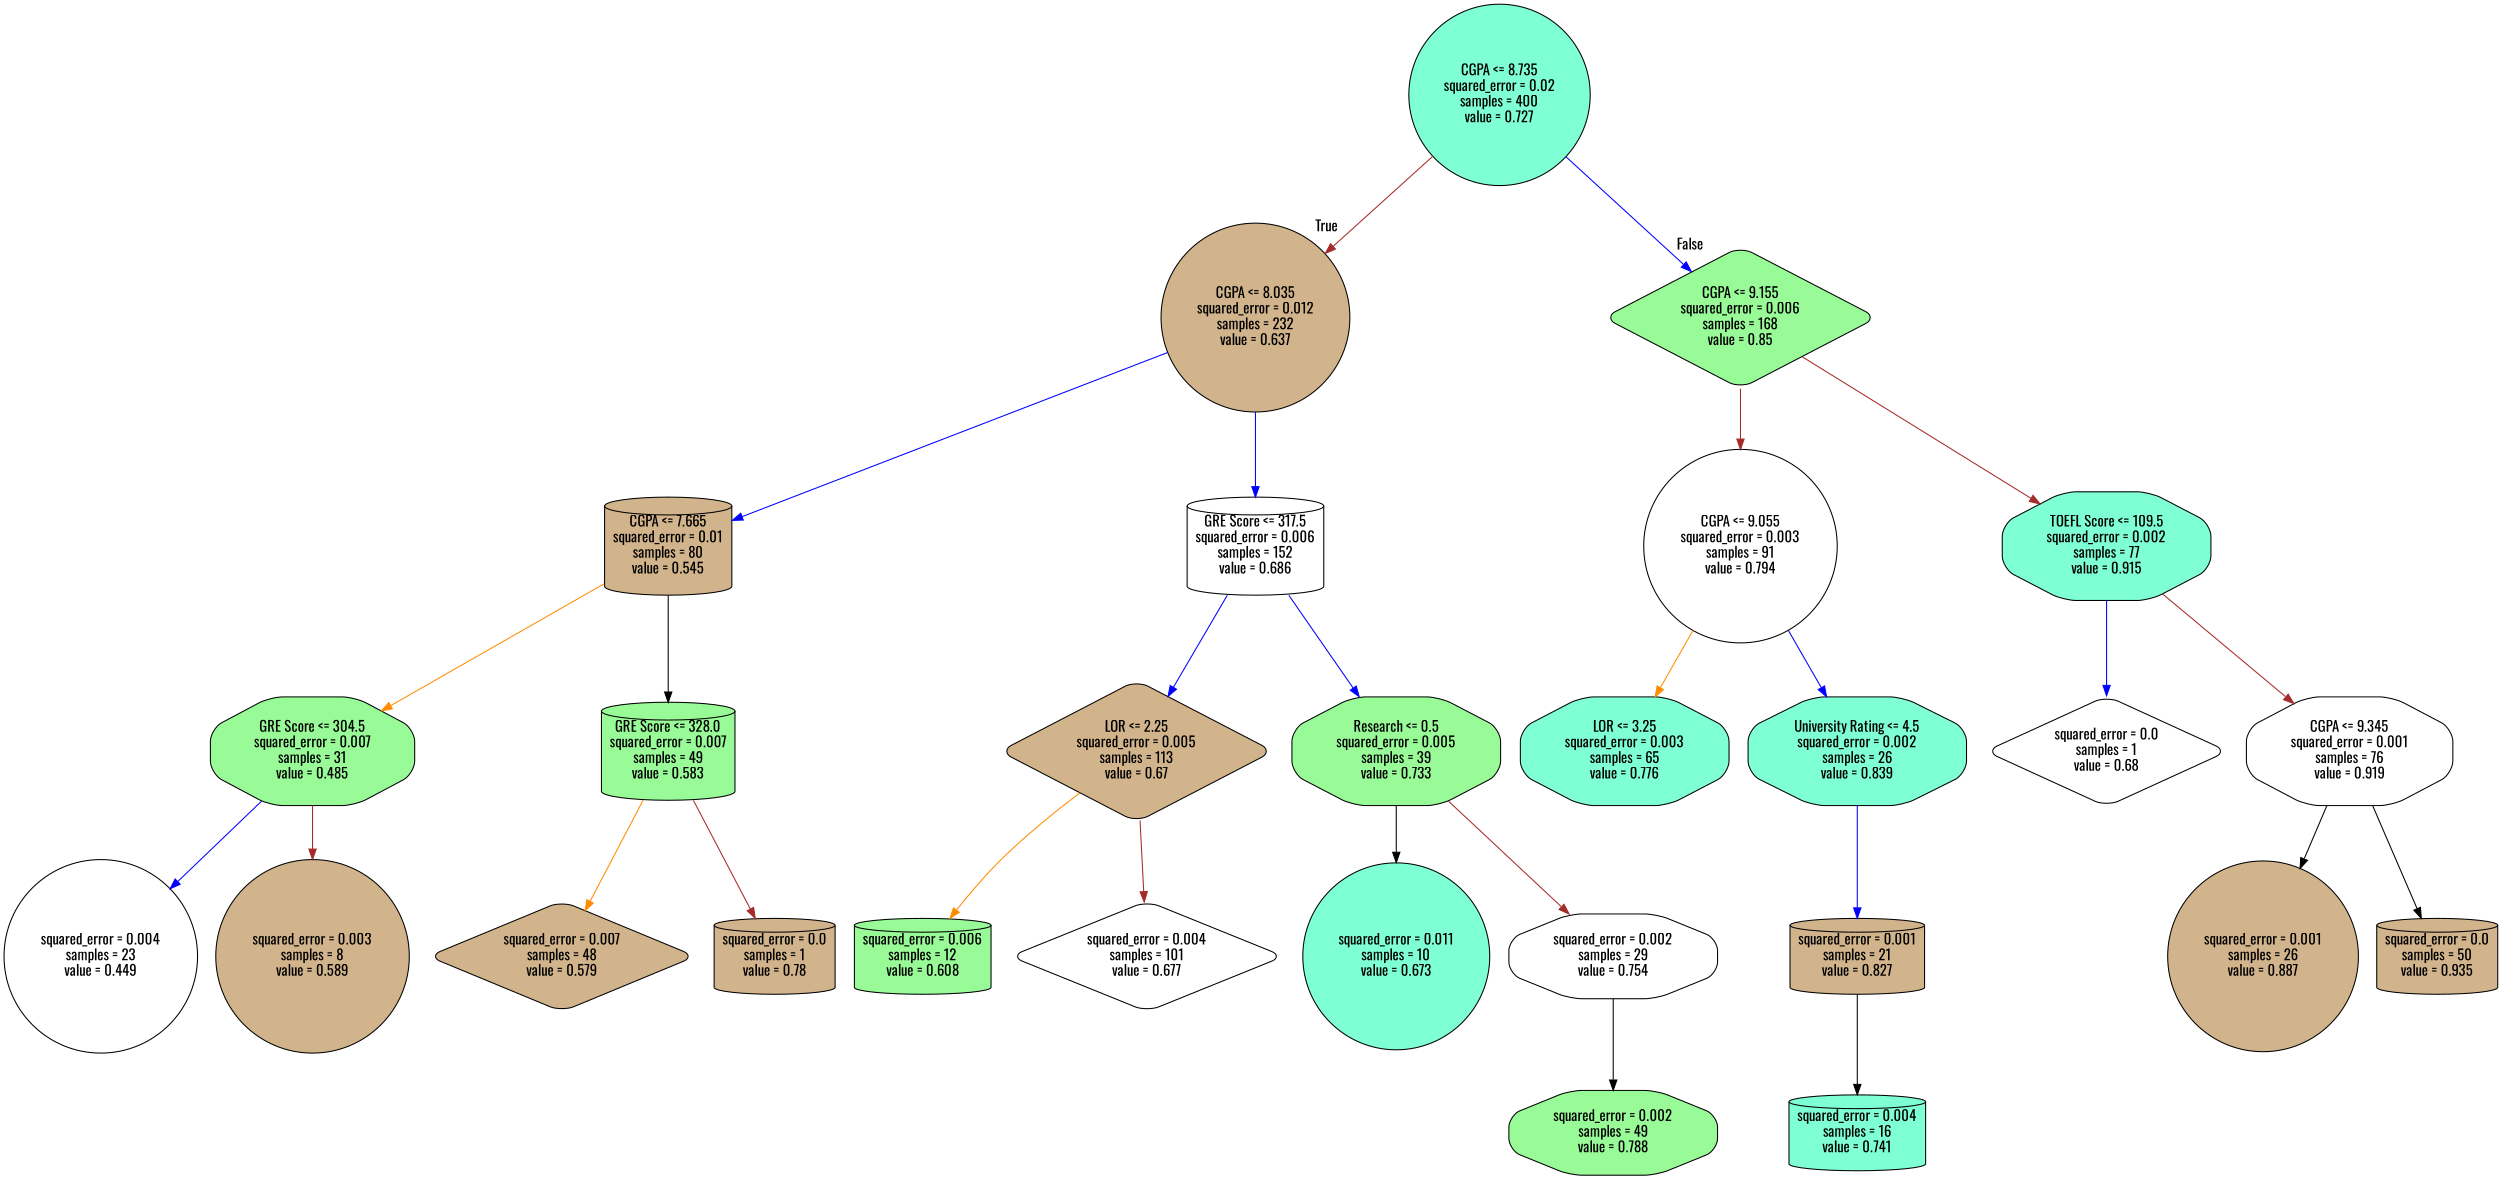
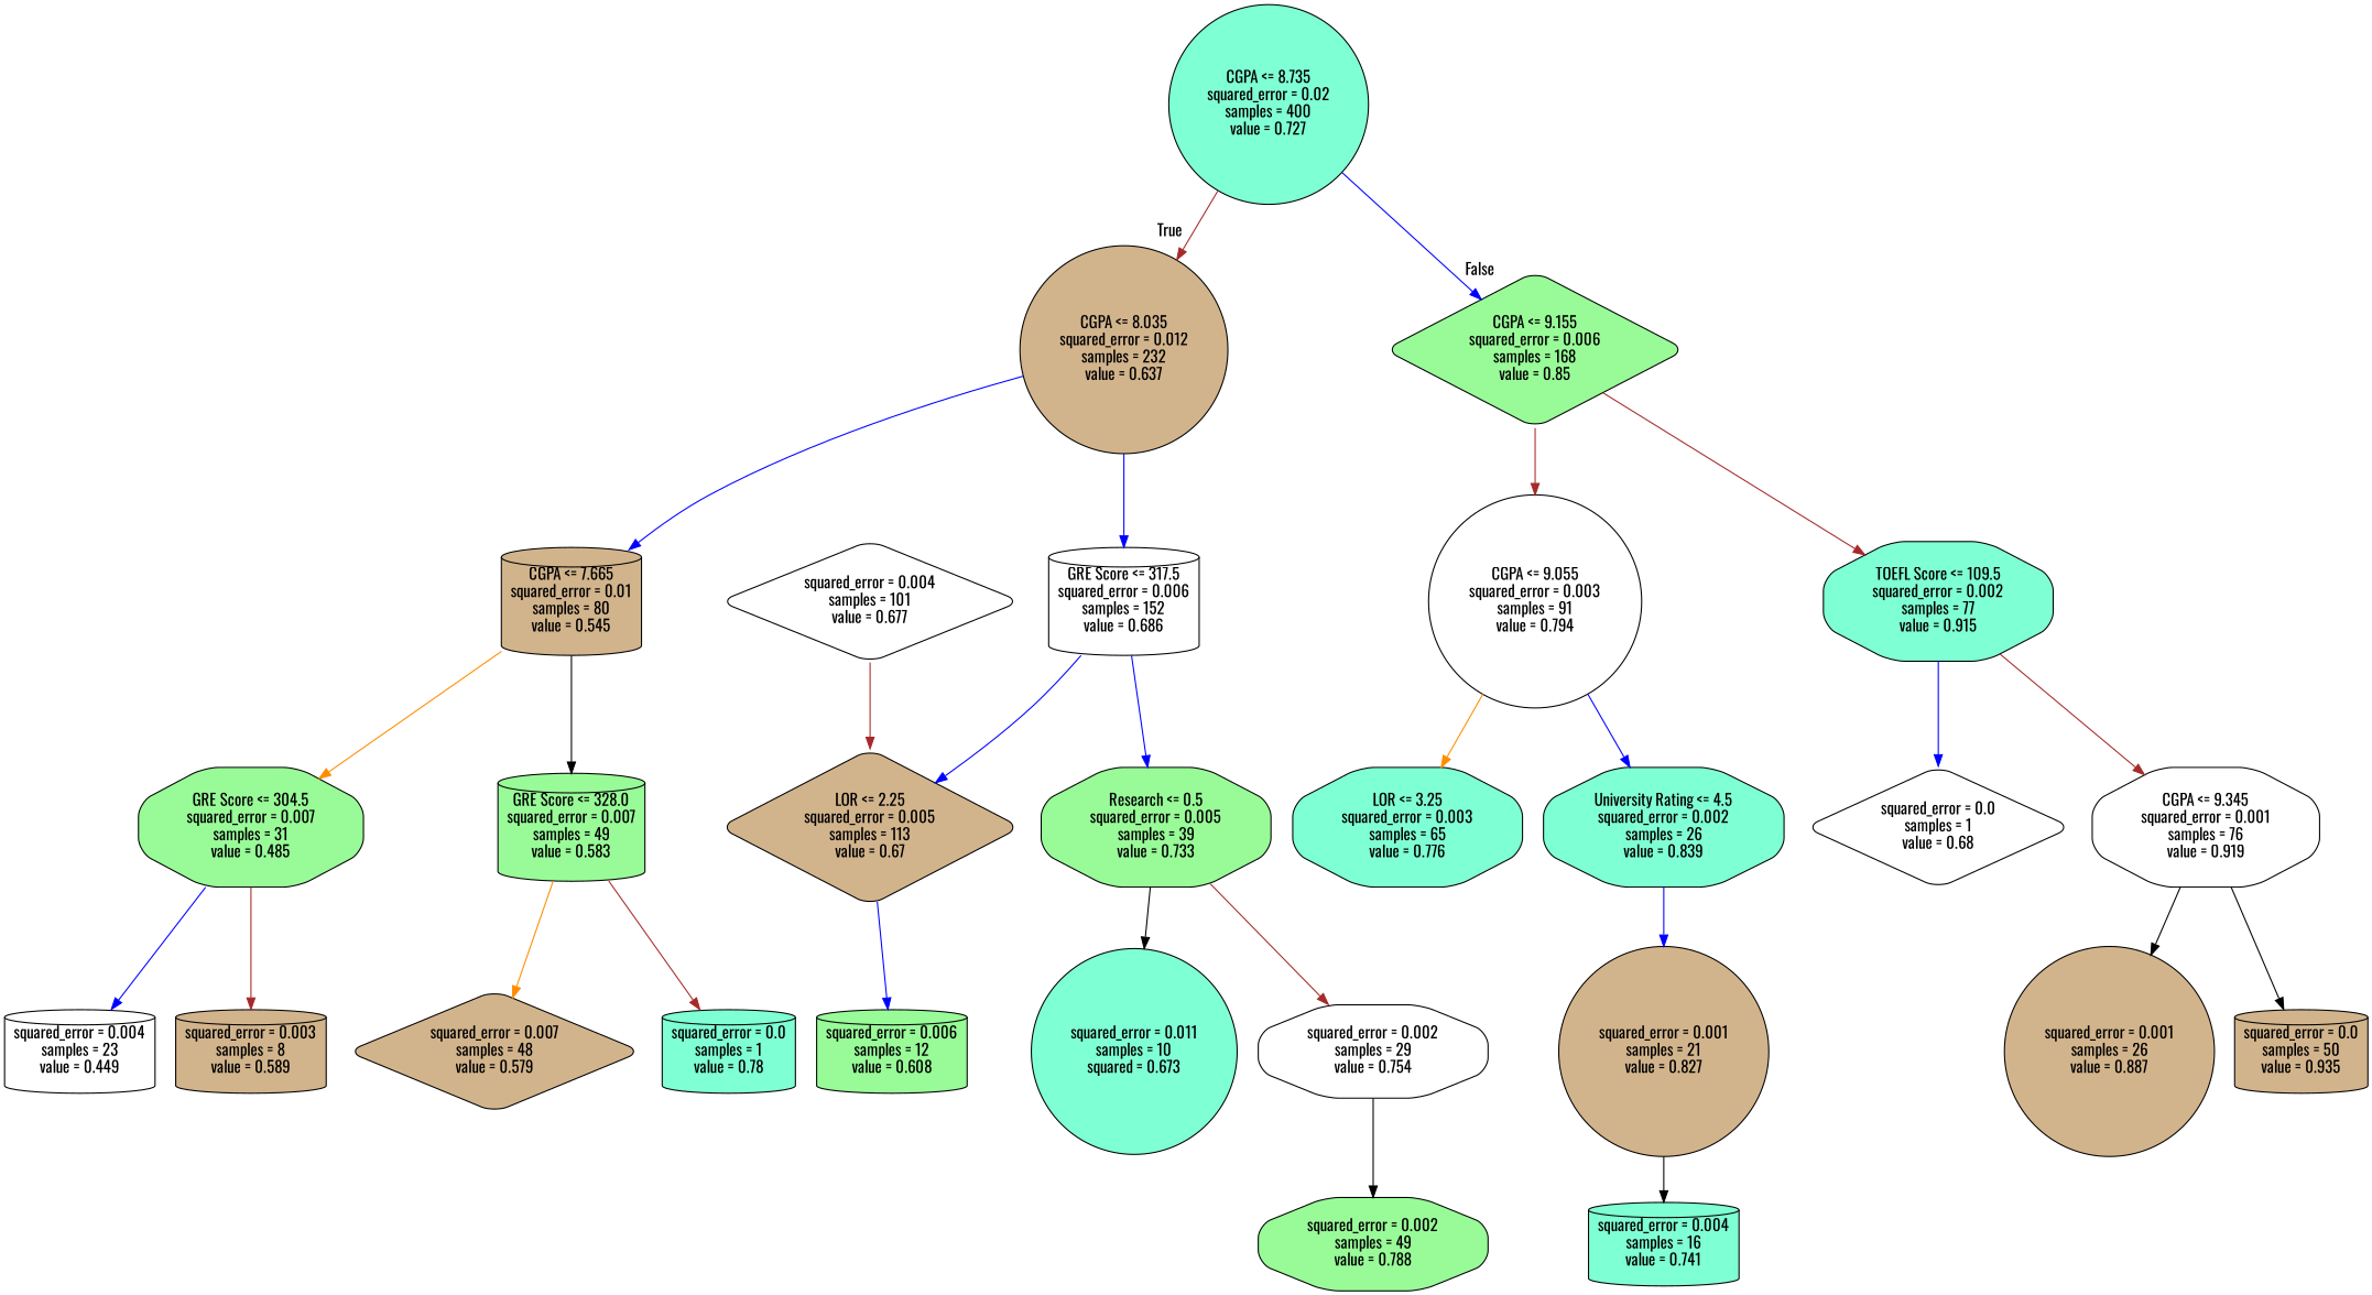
  digraph {
    fontname=Oswald
    node [color=black fillcolor=tan fontname=Oswald shape=cylinder style="filled, rounded"]
    edge [color=blue fontname=Oswald]
    n1 [fillcolor=aquamarine label="CGPA <= 8.735\nsquared_error = 0.02\nsamples = 400\nvalue = 0.727" shape=circle]
    n2 [label="CGPA <= 8.035\nsquared_error = 0.012\nsamples = 232\nvalue = 0.637" shape=circle]
    n3 [fillcolor=palegreen label="CGPA <= 9.155\nsquared_error = 0.006\nsamples = 168\nvalue = 0.85" shape=diamond]
    n4 [label="CGPA <= 7.665\nsquared_error = 0.01\nsamples = 80\nvalue = 0.545"]
    n5 [fillcolor=white label="GRE Score <= 317.5\nsquared_error = 0.006\nsamples = 152\nvalue = 0.686"]
    n6 [fillcolor=white label="CGPA <= 9.055\nsquared_error = 0.003\nsamples = 91\nvalue = 0.794" shape=circle]
    n7 [fillcolor=aquamarine label="TOEFL Score <= 109.5\nsquared_error = 0.002\nsamples = 77\nvalue = 0.915" shape=octagon]
    n8 [fillcolor=palegreen label="GRE Score <= 304.5\nsquared_error = 0.007\nsamples = 31\nvalue = 0.485" shape=octagon]
    n9 [fillcolor=palegreen label="GRE Score <= 328.0\nsquared_error = 0.007\nsamples = 49\nvalue = 0.583"]
    n10 [label="LOR <= 2.25\nsquared_error = 0.005\nsamples = 113\nvalue = 0.67" shape=diamond]
    n11 [fillcolor=palegreen label="Research <= 0.5\nsquared_error = 0.005\nsamples = 39\nvalue = 0.733" shape=octagon]
-   n12 [fillcolor=white label="squared_error = 0.004\nsamples = 23\nvalue = 0.449" shape=circle]
-   n13 [label="squared_error = 0.003\nsamples = 8\nvalue = 0.589" shape=circle]
+   n12 [fillcolor=white label="squared_error = 0.004\nsamples = 23\nvalue = 0.449"]
+   n13 [label="squared_error = 0.003\nsamples = 8\nvalue = 0.589"]
    n14 [label="squared_error = 0.007\nsamples = 48\nvalue = 0.579" shape=diamond]
-   n15 [label="squared_error = 0.0\nsamples = 1\nvalue = 0.78"]
+   n15 [fillcolor=aquamarine label="squared_error = 0.0\nsamples = 1\nvalue = 0.78"]
    n16 [fillcolor=palegreen label="squared_error = 0.006\nsamples = 12\nvalue = 0.608"]
    n17 [fillcolor=white label="squared_error = 0.004\nsamples = 101\nvalue = 0.677" shape=diamond]
-   n18 [fillcolor=aquamarine label="squared_error = 0.011\nsamples = 10\nvalue = 0.673" shape=circle]
+   n18 [fillcolor=aquamarine label="squared_error = 0.011\nsamples = 10\nsquared = 0.673" shape=circle]
    n19 [fillcolor=white label="squared_error = 0.002\nsamples = 29\nvalue = 0.754" shape=octagon]
    n20 [fillcolor=palegreen label="squared_error = 0.002\nsamples = 49\nvalue = 0.788" shape=octagon]
    n21 [fillcolor=aquamarine label="LOR <= 3.25\nsquared_error = 0.003\nsamples = 65\nvalue = 0.776" shape=octagon]
    n22 [fillcolor=aquamarine label="University Rating <= 4.5\nsquared_error = 0.002\nsamples = 26\nvalue = 0.839" shape=octagon]
    n23 [fillcolor=white label="squared_error = 0.0\nsamples = 1\nvalue = 0.68" shape=diamond]
    n24 [fillcolor=white label="CGPA <= 9.345\nsquared_error = 0.001\nsamples = 76\nvalue = 0.919" shape=octagon]
-   n25 [label="squared_error = 0.001\nsamples = 21\nvalue = 0.827"]
+   n25 [label="squared_error = 0.001\nsamples = 21\nvalue = 0.827" shape=circle]
    n26 [fillcolor=aquamarine label="squared_error = 0.004\nsamples = 16\nvalue = 0.741"]
    n27 [label="squared_error = 0.001\nsamples = 26\nvalue = 0.887" shape=circle]
    n28 [label="squared_error = 0.0\nsamples = 50\nvalue = 0.935"]
    n1 -> n2 [color=brown headlabel=True labelangle=45 labeldistance=2.5]
    n1 -> n3 [headlabel=False labelangle=-45 labeldistance=2.5]
    n2 -> n4
    n2 -> n5
    n3 -> n6 [color=brown]
    n3 -> n7 [color=brown]
    n4 -> n8 [color=darkorange]
    n4 -> n9 [color=black]
    n5 -> n10
    n5 -> n11
    n6 -> n21 [color=darkorange]
    n6 -> n22
    n7 -> n23
    n7 -> n24 [color=brown]
    n8 -> n12
    n8 -> n13 [color=brown]
    n9 -> n14 [color=darkorange]
    n9 -> n15 [color=brown]
-   n10 -> n16 [color=darkorange]
-   n10 -> n17 [color=brown]
+   n10 -> n16
+   n17 -> n10 [color=brown]
    n11 -> n18 [color=black]
    n11 -> n19 [color=brown]
    n19 -> n20 [color=black]
    n22 -> n25
    n24 -> n27 [color=black]
    n24 -> n28 [color=black]
    n25 -> n26 [color=black]
  }
